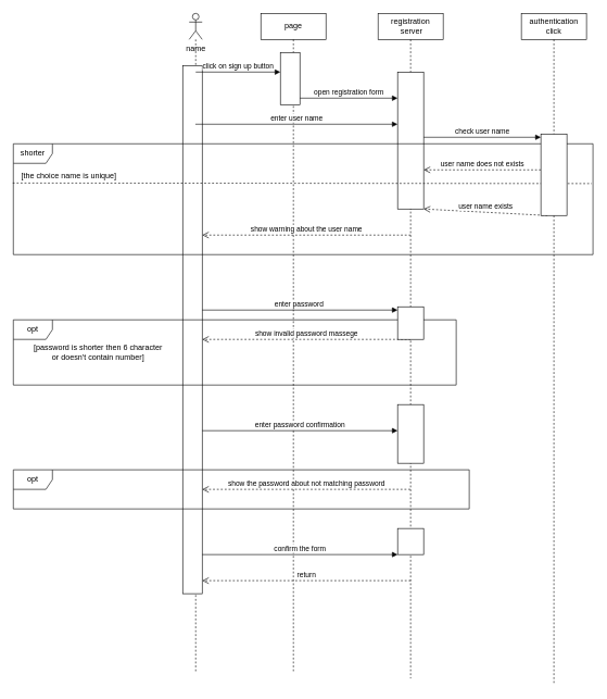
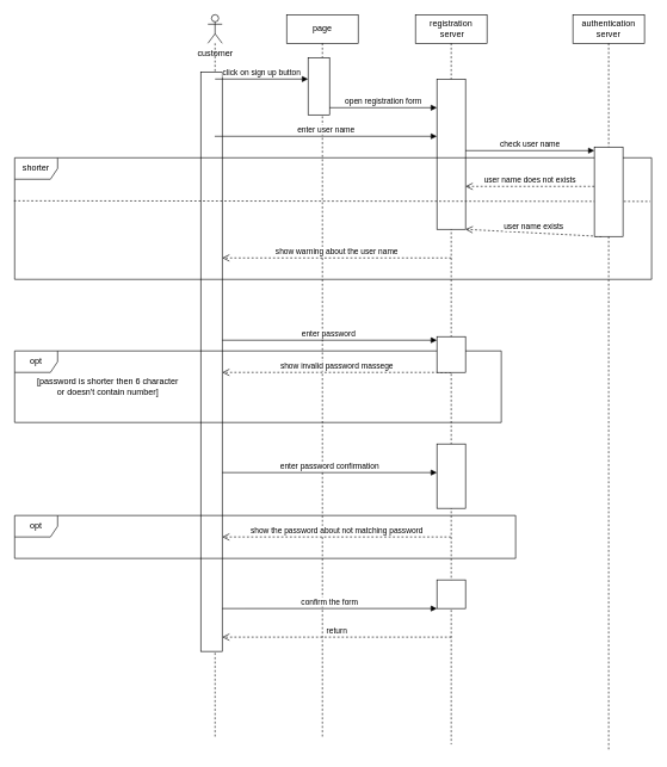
  <mxCell id="0" />
  <mxCell id="1" parent="0" />
  <mxCell id="2" value="" style="shape=umlLifeline;perimeter=lifelinePerimeter;whiteSpace=wrap;html=1;container=1;dropTarget=0;collapsible=0;recursiveResize=0;outlineConnect=0;portConstraint=eastwest;newEdgeStyle={&quot;curved&quot;:0,&quot;rounded&quot;:0};participant=umlActor;" vertex="1" parent="1"><mxGeometry x="290" y="20" width="20" height="1010" as="geometry" /></mxCell>
  <mxCell id="3" value="" style="html=1;points=[[0,0,0,0,5],[0,1,0,0,-5],[1,0,0,0,5],[1,1,0,0,-5]];perimeter=orthogonalPerimeter;outlineConnect=0;targetShapes=umlLifeline;portConstraint=eastwest;newEdgeStyle={&quot;curved&quot;:0,&quot;rounded&quot;:0};" vertex="1" parent="2"><mxGeometry x="-10" y="80" width="30" height="810" as="geometry" /></mxCell>
  <mxCell id="4" value="page" style="shape=umlLifeline;perimeter=lifelinePerimeter;whiteSpace=wrap;html=1;container=1;dropTarget=0;collapsible=0;recursiveResize=0;outlineConnect=0;portConstraint=eastwest;newEdgeStyle={&quot;curved&quot;:0,&quot;rounded&quot;:0};" vertex="1" parent="1"><mxGeometry x="400" y="20" width="100" height="1010" as="geometry" /></mxCell>
  <mxCell id="5" value="" style="html=1;points=[[0,0,0,0,5],[0,1,0,0,-5],[1,0,0,0,5],[1,1,0,0,-5]];perimeter=orthogonalPerimeter;outlineConnect=0;targetShapes=umlLifeline;portConstraint=eastwest;newEdgeStyle={&quot;curved&quot;:0,&quot;rounded&quot;:0};" vertex="1" parent="4"><mxGeometry x="30" y="60" width="30" height="80" as="geometry" /></mxCell>
  <mxCell id="6" value="registration&lt;div&gt;&amp;nbsp;server&lt;/div&gt;" style="shape=umlLifeline;perimeter=lifelinePerimeter;whiteSpace=wrap;html=1;container=1;dropTarget=0;collapsible=0;recursiveResize=0;outlineConnect=0;portConstraint=eastwest;newEdgeStyle={&quot;curved&quot;:0,&quot;rounded&quot;:0};" vertex="1" parent="1"><mxGeometry x="580" y="20" width="100" height="1020" as="geometry" /></mxCell>
  <mxCell id="7" value="" style="html=1;points=[[0,0,0,0,5],[0,1,0,0,-5],[1,0,0,0,5],[1,1,0,0,-5]];perimeter=orthogonalPerimeter;outlineConnect=0;targetShapes=umlLifeline;portConstraint=eastwest;newEdgeStyle={&quot;curved&quot;:0,&quot;rounded&quot;:0};" vertex="1" parent="6"><mxGeometry x="30" y="90" width="40" height="210" as="geometry" /></mxCell>
  <mxCell id="8" value="" style="html=1;points=[[0,0,0,0,5],[0,1,0,0,-5],[1,0,0,0,5],[1,1,0,0,-5]];perimeter=orthogonalPerimeter;outlineConnect=0;targetShapes=umlLifeline;portConstraint=eastwest;newEdgeStyle={&quot;curved&quot;:0,&quot;rounded&quot;:0};" vertex="1" parent="6"><mxGeometry x="30" y="600" width="40" height="90" as="geometry" /></mxCell>
  <mxCell id="9" value="" style="html=1;points=[[0,0,0,0,5],[0,1,0,0,-5],[1,0,0,0,5],[1,1,0,0,-5]];perimeter=orthogonalPerimeter;outlineConnect=0;targetShapes=umlLifeline;portConstraint=eastwest;newEdgeStyle={&quot;curved&quot;:0,&quot;rounded&quot;:0};" vertex="1" parent="6"><mxGeometry x="30" y="790" width="40" height="40" as="geometry" /></mxCell>
- <mxCell id="10" value="authentication&lt;div&gt;click&lt;/div&gt;" style="shape=umlLifeline;perimeter=lifelinePerimeter;whiteSpace=wrap;html=1;container=1;dropTarget=0;collapsible=0;recursiveResize=0;outlineConnect=0;portConstraint=eastwest;newEdgeStyle={&quot;curved&quot;:0,&quot;rounded&quot;:0};" vertex="1" parent="1"><mxGeometry x="800" y="20" width="100" height="1030" as="geometry" /></mxCell>
+ <mxCell id="10" value="authentication&lt;div&gt;server&lt;/div&gt;" style="shape=umlLifeline;perimeter=lifelinePerimeter;whiteSpace=wrap;html=1;container=1;dropTarget=0;collapsible=0;recursiveResize=0;outlineConnect=0;portConstraint=eastwest;newEdgeStyle={&quot;curved&quot;:0,&quot;rounded&quot;:0};" vertex="1" parent="1"><mxGeometry x="800" y="20" width="100" height="1030" as="geometry" /></mxCell>
  <mxCell id="11" value="click on sign up button" style="html=1;verticalAlign=bottom;endArrow=block;curved=0;rounded=0;" edge="1" parent="1"><mxGeometry width="80" relative="1" as="geometry"><mxPoint x="300" y="110" as="sourcePoint" /><mxPoint x="430" y="110" as="targetPoint" /></mxGeometry></mxCell>
  <mxCell id="12" value="open registration form" style="html=1;verticalAlign=bottom;endArrow=block;curved=0;rounded=0;" edge="1" parent="1"><mxGeometry width="80" relative="1" as="geometry"><mxPoint x="460" y="150" as="sourcePoint" /><mxPoint x="610" y="150" as="targetPoint" /></mxGeometry></mxCell>
  <mxCell id="13" value="enter user name" style="html=1;verticalAlign=bottom;endArrow=block;curved=0;rounded=0;" edge="1" parent="1" source="2"><mxGeometry width="80" relative="1" as="geometry"><mxPoint x="330" y="180" as="sourcePoint" /><mxPoint x="610" y="190" as="targetPoint" /></mxGeometry></mxCell>
  <mxCell id="14" value="check user name" style="html=1;verticalAlign=bottom;endArrow=block;curved=0;rounded=0;entryX=0;entryY=0;entryDx=0;entryDy=5;entryPerimeter=0;" edge="1" parent="1" target="31"><mxGeometry x="0.002" width="80" relative="1" as="geometry"><mxPoint x="650" y="210" as="sourcePoint" /><mxPoint x="710" y="210" as="targetPoint" /><mxPoint as="offset" /></mxGeometry></mxCell>
  <mxCell id="15" value="user name does not exists" style="html=1;verticalAlign=bottom;endArrow=open;dashed=1;endSize=8;curved=0;rounded=0;" edge="1" parent="1" source="31"><mxGeometry relative="1" as="geometry"><mxPoint x="839.5" y="264.5" as="sourcePoint" /><mxPoint x="650" y="260" as="targetPoint" /></mxGeometry></mxCell>
  <mxCell id="16" value="user name exists" style="html=1;verticalAlign=bottom;endArrow=open;dashed=1;endSize=8;curved=0;rounded=0;" edge="1" parent="1" target="7"><mxGeometry relative="1" as="geometry"><mxPoint x="840" y="330" as="sourcePoint" /><mxPoint x="629.5" y="330" as="targetPoint" /></mxGeometry></mxCell>
  <mxCell id="17" value="show warning about the user name" style="html=1;verticalAlign=bottom;endArrow=open;dashed=1;endSize=8;curved=0;rounded=0;" edge="1" parent="1" target="3"><mxGeometry x="-0.002" relative="1" as="geometry"><mxPoint x="630" y="360" as="sourcePoint" /><mxPoint x="320" y="360" as="targetPoint" /><mxPoint as="offset" /></mxGeometry></mxCell>
  <mxCell id="18" value="shorter" style="shape=umlFrame;whiteSpace=wrap;html=1;pointerEvents=0;" vertex="1" parent="1"><mxGeometry x="20" y="220" width="890" height="170" as="geometry" /></mxCell>
  <mxCell id="19" value="" style="endArrow=none;dashed=1;html=1;rounded=0;exitX=-0.001;exitY=0.354;exitDx=0;exitDy=0;exitPerimeter=0;entryX=0.998;entryY=0.359;entryDx=0;entryDy=0;entryPerimeter=0;" edge="1" parent="1" source="18" target="18"><mxGeometry width="50" height="50" relative="1" as="geometry"><mxPoint x="120" y="280.83" as="sourcePoint" /><mxPoint x="840.79" y="280" as="targetPoint" /></mxGeometry></mxCell>
- <mxCell id="20" value="[the choice name is unique]" style="text;html=1;align=center;verticalAlign=middle;resizable=0;points=[];autosize=1;strokeColor=none;fillColor=none;" vertex="1" parent="1"><mxGeometry x="20" y="255" width="170" height="30" as="geometry" /></mxCell>
  <mxCell id="21" value="enter password&amp;nbsp;" style="html=1;verticalAlign=bottom;endArrow=block;curved=0;rounded=0;entryX=0;entryY=0;entryDx=0;entryDy=5;entryPerimeter=0;" edge="1" parent="1" source="3" target="30"><mxGeometry width="80" relative="1" as="geometry"><mxPoint x="305.25" y="460" as="sourcePoint" /><mxPoint x="624.75" y="460" as="targetPoint" /></mxGeometry></mxCell>
  <mxCell id="22" value="show invalid password massege" style="html=1;verticalAlign=bottom;endArrow=open;dashed=1;endSize=8;curved=0;rounded=0;" edge="1" parent="1" target="3"><mxGeometry relative="1" as="geometry"><mxPoint x="630" y="520" as="sourcePoint" /><mxPoint x="320" y="520" as="targetPoint" /></mxGeometry></mxCell>
  <mxCell id="23" value="opt" style="shape=umlFrame;whiteSpace=wrap;html=1;pointerEvents=0;" vertex="1" parent="1"><mxGeometry x="20" y="490" width="680" height="100" as="geometry" /></mxCell>
  <mxCell id="24" value="[password is shorter then 6 character&lt;div&gt;or doesn't contain number]&lt;/div&gt;" style="text;html=1;align=center;verticalAlign=middle;resizable=0;points=[];autosize=1;strokeColor=none;fillColor=none;" vertex="1" parent="1"><mxGeometry x="40" y="520" width="220" height="40" as="geometry" /></mxCell>
  <mxCell id="25" value="enter password confirmation" style="html=1;verticalAlign=bottom;endArrow=block;curved=0;rounded=0;" edge="1" parent="1"><mxGeometry width="80" relative="1" as="geometry"><mxPoint x="310" y="660" as="sourcePoint" /><mxPoint x="610" y="660" as="targetPoint" /></mxGeometry></mxCell>
  <mxCell id="26" value="show the password about not matching password" style="html=1;verticalAlign=bottom;endArrow=open;dashed=1;endSize=8;curved=0;rounded=0;" edge="1" parent="1" target="3"><mxGeometry relative="1" as="geometry"><mxPoint x="629.5" y="750" as="sourcePoint" /><mxPoint x="320" y="750" as="targetPoint" /></mxGeometry></mxCell>
  <mxCell id="27" value="opt" style="shape=umlFrame;whiteSpace=wrap;html=1;pointerEvents=0;" vertex="1" parent="1"><mxGeometry x="20" y="720" width="700" height="60" as="geometry" /></mxCell>
  <mxCell id="28" value="confirm the form" style="html=1;verticalAlign=bottom;endArrow=block;curved=0;rounded=0;exitX=1;exitY=0.926;exitDx=0;exitDy=0;exitPerimeter=0;" edge="1" parent="1" source="3"><mxGeometry width="80" relative="1" as="geometry"><mxPoint x="320" y="850" as="sourcePoint" /><mxPoint x="610" y="850" as="targetPoint" /></mxGeometry></mxCell>
  <mxCell id="29" value="return" style="html=1;verticalAlign=bottom;endArrow=open;dashed=1;endSize=8;curved=0;rounded=0;" edge="1" parent="1" target="3"><mxGeometry relative="1" as="geometry"><mxPoint x="630" y="890" as="sourcePoint" /><mxPoint x="320" y="890" as="targetPoint" /></mxGeometry></mxCell>
  <mxCell id="30" value="" style="html=1;points=[[0,0,0,0,5],[0,1,0,0,-5],[1,0,0,0,5],[1,1,0,0,-5]];perimeter=orthogonalPerimeter;outlineConnect=0;targetShapes=umlLifeline;portConstraint=eastwest;newEdgeStyle={&quot;curved&quot;:0,&quot;rounded&quot;:0};" vertex="1" parent="1"><mxGeometry x="610" y="470" width="40" height="50" as="geometry" /></mxCell>
  <mxCell id="31" value="" style="html=1;points=[[0,0,0,0,5],[0,1,0,0,-5],[1,0,0,0,5],[1,1,0,0,-5]];perimeter=orthogonalPerimeter;outlineConnect=0;targetShapes=umlLifeline;portConstraint=eastwest;newEdgeStyle={&quot;curved&quot;:0,&quot;rounded&quot;:0};" vertex="1" parent="1"><mxGeometry x="830" y="205" width="40" height="125" as="geometry" /></mxCell>
- <mxCell id="32" value="name" style="text;html=1;align=center;verticalAlign=middle;resizable=0;points=[];autosize=1;strokeColor=none;fillColor=none;" vertex="1" parent="1"><mxGeometry x="265" y="60" width="70" height="30" as="geometry" /></mxCell>
+ <mxCell id="32" value="customer" style="text;html=1;align=center;verticalAlign=middle;resizable=0;points=[];autosize=1;strokeColor=none;fillColor=none;" vertex="1" parent="1"><mxGeometry x="265" y="60" width="70" height="30" as="geometry" /></mxCell>
